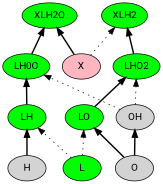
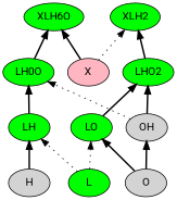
  digraph {
    fontname=Roboto
    rankdir=BT
    node [fillcolor=green fontname=Roboto style=filled]
    edge [fontname=Roboto style=bold]
    L
    LH
    LO
    n4 [label=LH0O]
    LHO2
-   XLH2O
+   XLH2O [label=XLH6O]
    n7 [label=XLH2]
    OH [fillcolor=lightgray]
    H [fillcolor=lightgray]
    O [fillcolor=lightgray]
    X [fillcolor=lightpink]
    L -> LH [style=dotted]
    L -> LO [style=dotted]
    LH -> n4
    LO -> LHO2
    n4 -> XLH2O
    LHO2 -> n7
    OH -> n4 [style=dotted]
-   OH -> LHO2 [style=dotted]
+   OH -> LHO2
    H -> LH
    O -> LO
    O -> OH
    X -> XLH2O
    X -> n7 [style=dotted]
  }
